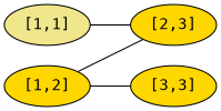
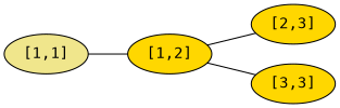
  graph {
    fontname="DejaVu Sans Mono"
    rankdir=LR
    node [fillcolor=gold fontname="DejaVu Sans Mono" style=filled]
    edge [fontname="DejaVu Sans Mono"]
    n1 [fillcolor=khaki label="[1,1]"]
    n2 [label="[1,2]"]
    n3 [label="[2,3]"]
    n4 [label="[3,3]"]
-   n1 -- n3
+   n1 -- n2
    n2 -- n3
    n2 -- n4
  }
